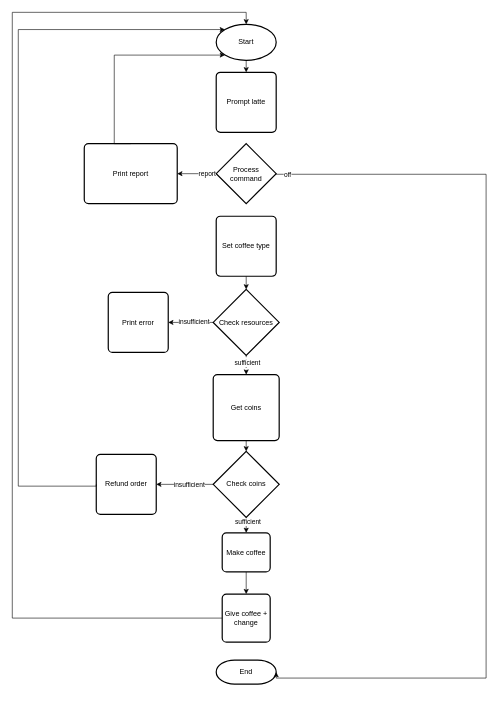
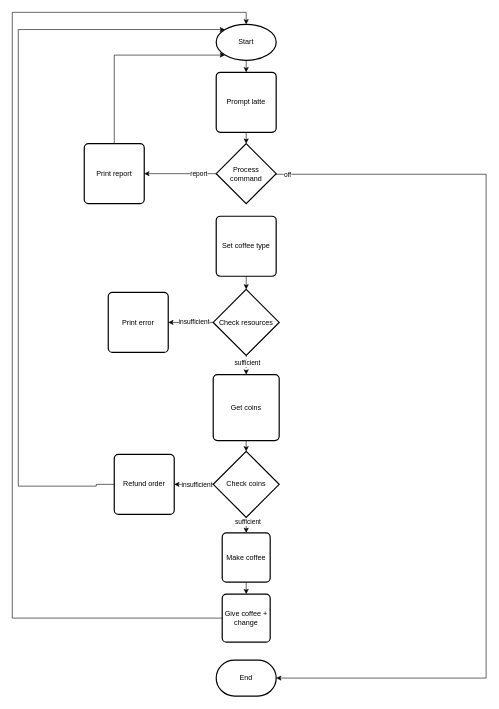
  <mxCell id="0" />
  <mxCell id="1" parent="0" />
  <mxCell id="2" value="Start" style="strokeWidth=2;html=1;shape=mxgraph.flowchart.start_1;whiteSpace=wrap;" vertex="1" parent="1"><mxGeometry x="360" y="40" width="100" height="60" as="geometry" /></mxCell>
  <mxCell id="3" value="Prompt latte" style="strokeWidth=2;html=1;shape=label;whiteSpace=wrap;rounded=1;absoluteArcSize=1;arcSize=14;" vertex="1" parent="1"><mxGeometry x="360" y="120" width="100" height="100" as="geometry" /></mxCell>
- <mxCell id="4" value="End" style="strokeWidth=2;html=1;shape=mxgraph.flowchart.terminator;whiteSpace=wrap;" vertex="1" parent="1"><mxGeometry x="360" y="1100" width="100" height="40" as="geometry" /></mxCell>
- <mxCell id="5" value="Print report" style="rounded=1;whiteSpace=wrap;html=1;absoluteArcSize=1;arcSize=14;strokeWidth=2;" vertex="1" parent="1"><mxGeometry x="140" y="239" width="155" height="100" as="geometry" /></mxCell>
+ <mxCell id="4" value="End" style="strokeWidth=2;html=1;shape=mxgraph.flowchart.terminator;whiteSpace=wrap;" vertex="1" parent="1"><mxGeometry x="360" y="1100" width="100" height="60" as="geometry" /></mxCell>
+ <mxCell id="5" value="Print report" style="rounded=1;whiteSpace=wrap;html=1;absoluteArcSize=1;arcSize=14;strokeWidth=2;" vertex="1" parent="1"><mxGeometry x="140" y="239" width="100" height="100" as="geometry" /></mxCell>
  <mxCell id="6" style="edgeStyle=orthogonalEdgeStyle;rounded=0;orthogonalLoop=1;jettySize=auto;html=1;exitX=0.5;exitY=1;exitDx=0;exitDy=0;exitPerimeter=0;entryX=0.5;entryY=0;entryDx=0;entryDy=0;entryPerimeter=0;" edge="1" parent="1" source="2" target="3"><mxGeometry relative="1" as="geometry" /></mxCell>
  <mxCell id="7" value="Set coffee type" style="rounded=1;whiteSpace=wrap;html=1;absoluteArcSize=1;arcSize=14;strokeWidth=2;shape=label;" vertex="1" parent="1"><mxGeometry x="360" y="360" width="100" height="100" as="geometry" /></mxCell>
  <mxCell id="8" style="edgeStyle=orthogonalEdgeStyle;rounded=0;orthogonalLoop=1;jettySize=auto;html=1;exitX=0;exitY=0.5;exitDx=0;exitDy=0;exitPerimeter=0;entryX=1;entryY=0.5;entryDx=0;entryDy=0;" edge="1" parent="1" source="10" target="12"><mxGeometry relative="1" as="geometry" /></mxCell>
  <mxCell id="9" value="insufficient" style="edgeLabel;html=1;align=center;verticalAlign=middle;resizable=0;points=[];" connectable="0" vertex="1" parent="8"><mxGeometry x="-0.119" y="-2" relative="1" as="geometry"><mxPoint as="offset" /></mxGeometry></mxCell>
  <mxCell id="10" value="Check resources" style="rounded=1;whiteSpace=wrap;html=1;absoluteArcSize=1;arcSize=14;strokeWidth=2;shape=mxgraph.flowchart.decision;" vertex="1" parent="1"><mxGeometry x="355" y="482" width="110" height="110" as="geometry" /></mxCell>
  <mxCell id="11" style="edgeStyle=orthogonalEdgeStyle;rounded=0;orthogonalLoop=1;jettySize=auto;html=1;exitX=0.5;exitY=1;exitDx=0;exitDy=0;entryX=0.5;entryY=0;entryDx=0;entryDy=0;entryPerimeter=0;" edge="1" parent="1" source="7" target="10"><mxGeometry relative="1" as="geometry" /></mxCell>
  <mxCell id="12" value="Print error" style="rounded=1;whiteSpace=wrap;html=1;absoluteArcSize=1;arcSize=14;strokeWidth=2;shape=label;" vertex="1" parent="1"><mxGeometry x="180" y="487" width="100" height="100" as="geometry" /></mxCell>
  <mxCell id="13" value="Get coins" style="rounded=1;whiteSpace=wrap;html=1;absoluteArcSize=1;arcSize=14;strokeWidth=2;shape=label;" vertex="1" parent="1"><mxGeometry x="355" y="624" width="110" height="110" as="geometry" /></mxCell>
  <mxCell id="14" style="edgeStyle=orthogonalEdgeStyle;rounded=0;orthogonalLoop=1;jettySize=auto;html=1;exitX=0.5;exitY=1;exitDx=0;exitDy=0;exitPerimeter=0;entryX=0.5;entryY=0;entryDx=0;entryDy=0;entryPerimeter=0;dashed=1;" edge="1" parent="1" source="10" target="13"><mxGeometry relative="1" as="geometry" /></mxCell>
  <mxCell id="15" value="sufficient" style="edgeLabel;html=1;align=center;verticalAlign=middle;resizable=0;points=[];" connectable="0" vertex="1" parent="14"><mxGeometry x="-0.244" y="1" relative="1" as="geometry"><mxPoint as="offset" /></mxGeometry></mxCell>
  <mxCell id="16" style="edgeStyle=orthogonalEdgeStyle;rounded=0;orthogonalLoop=1;jettySize=auto;html=1;exitX=0;exitY=0.5;exitDx=0;exitDy=0;exitPerimeter=0;entryX=1;entryY=0.5;entryDx=0;entryDy=0;" edge="1" parent="1" source="20" target="22"><mxGeometry relative="1" as="geometry" /></mxCell>
  <mxCell id="17" value="insufficient" style="edgeLabel;html=1;align=center;verticalAlign=middle;resizable=0;points=[];" connectable="0" vertex="1" parent="16"><mxGeometry x="-0.137" relative="1" as="geometry"><mxPoint as="offset" /></mxGeometry></mxCell>
  <mxCell id="18" style="edgeStyle=orthogonalEdgeStyle;rounded=0;orthogonalLoop=1;jettySize=auto;html=1;exitX=0.5;exitY=1;exitDx=0;exitDy=0;exitPerimeter=0;entryX=0.5;entryY=0;entryDx=0;entryDy=0;" edge="1" parent="1" source="20" target="32"><mxGeometry relative="1" as="geometry" /></mxCell>
  <mxCell id="19" value="sufficient" style="edgeLabel;html=1;align=center;verticalAlign=middle;resizable=0;points=[];" connectable="0" vertex="1" parent="18"><mxGeometry x="-0.462" y="2" relative="1" as="geometry"><mxPoint as="offset" /></mxGeometry></mxCell>
  <mxCell id="20" value="Check coins" style="rounded=1;whiteSpace=wrap;html=1;absoluteArcSize=1;arcSize=14;strokeWidth=2;shape=mxgraph.flowchart.decision;" vertex="1" parent="1"><mxGeometry x="355" y="752" width="110" height="110" as="geometry" /></mxCell>
  <mxCell id="21" style="edgeStyle=orthogonalEdgeStyle;rounded=0;orthogonalLoop=1;jettySize=auto;html=1;exitX=0.5;exitY=1;exitDx=0;exitDy=0;entryX=0.5;entryY=0;entryDx=0;entryDy=0;entryPerimeter=0;" edge="1" parent="1" source="13" target="20"><mxGeometry relative="1" as="geometry" /></mxCell>
- <mxCell id="22" value="Refund order" style="rounded=1;whiteSpace=wrap;html=1;absoluteArcSize=1;arcSize=14;strokeWidth=2;shape=label;" vertex="1" parent="1"><mxGeometry x="160" y="757" width="100" height="100" as="geometry" /></mxCell>
+ <mxCell id="22" value="Refund order" style="rounded=1;whiteSpace=wrap;html=1;absoluteArcSize=1;arcSize=14;strokeWidth=2;shape=label;" vertex="1" parent="1"><mxGeometry x="190" y="757" width="100" height="100" as="geometry" /></mxCell>
  <mxCell id="23" style="edgeStyle=orthogonalEdgeStyle;rounded=0;orthogonalLoop=1;jettySize=auto;html=1;exitX=0;exitY=0.5;exitDx=0;exitDy=0;exitPerimeter=0;entryX=1;entryY=0.5;entryDx=0;entryDy=0;" edge="1" parent="1" source="25" target="5"><mxGeometry relative="1" as="geometry" /></mxCell>
  <mxCell id="24" value="report" style="edgeLabel;html=1;align=center;verticalAlign=middle;resizable=0;points=[];" connectable="0" vertex="1" parent="23"><mxGeometry x="-0.5" y="-1" relative="1" as="geometry"><mxPoint as="offset" /></mxGeometry></mxCell>
  <mxCell id="25" value="Process command" style="strokeWidth=2;html=1;shape=mxgraph.flowchart.decision;whiteSpace=wrap;" vertex="1" parent="1"><mxGeometry x="360" y="239" width="100" height="100" as="geometry" /></mxCell>
+ <mxCell id="26" style="edgeStyle=orthogonalEdgeStyle;rounded=0;orthogonalLoop=1;jettySize=auto;html=1;exitX=0.5;exitY=1;exitDx=0;exitDy=0;entryX=0.5;entryY=0;entryDx=0;entryDy=0;entryPerimeter=0;" edge="1" parent="1" source="3" target="25"><mxGeometry relative="1" as="geometry" /></mxCell>
  <mxCell id="27" style="edgeStyle=orthogonalEdgeStyle;rounded=0;orthogonalLoop=1;jettySize=auto;html=1;exitX=1;exitY=0.5;exitDx=0;exitDy=0;exitPerimeter=0;entryX=1;entryY=0.5;entryDx=0;entryDy=0;entryPerimeter=0;" edge="1" parent="1" source="25" target="4"><mxGeometry relative="1" as="geometry"><Array as="points"><mxPoint x="460" y="290" /><mxPoint x="810" y="290" /><mxPoint x="810" y="1130" /></Array></mxGeometry></mxCell>
  <mxCell id="28" value="off" style="edgeLabel;html=1;align=center;verticalAlign=middle;resizable=0;points=[];" connectable="0" vertex="1" parent="27"><mxGeometry x="-0.975" relative="1" as="geometry"><mxPoint as="offset" /></mxGeometry></mxCell>
  <mxCell id="29" style="edgeStyle=orthogonalEdgeStyle;rounded=0;orthogonalLoop=1;jettySize=auto;html=1;exitX=0;exitY=0.5;exitDx=0;exitDy=0;entryX=0.145;entryY=0.145;entryDx=0;entryDy=0;entryPerimeter=0;" edge="1" parent="1" source="22" target="2"><mxGeometry relative="1" as="geometry"><Array as="points"><mxPoint x="160" y="810" /><mxPoint x="30" y="810" /><mxPoint x="30" y="49" /></Array></mxGeometry></mxCell>
  <mxCell id="30" style="edgeStyle=orthogonalEdgeStyle;rounded=0;orthogonalLoop=1;jettySize=auto;html=1;exitX=0.5;exitY=0;exitDx=0;exitDy=0;entryX=0.145;entryY=0.855;entryDx=0;entryDy=0;entryPerimeter=0;" edge="1" parent="1" source="5" target="2"><mxGeometry relative="1" as="geometry"><Array as="points"><mxPoint x="190" y="91" /></Array></mxGeometry></mxCell>
  <mxCell id="31" style="edgeStyle=orthogonalEdgeStyle;rounded=0;orthogonalLoop=1;jettySize=auto;html=1;exitX=0.5;exitY=1;exitDx=0;exitDy=0;entryX=0.5;entryY=0;entryDx=0;entryDy=0;" edge="1" parent="1" source="32" target="33"><mxGeometry relative="1" as="geometry" /></mxCell>
- <mxCell id="32" value="Make coffee" style="rounded=1;whiteSpace=wrap;html=1;absoluteArcSize=1;arcSize=14;strokeWidth=2;shape=label;" vertex="1" parent="1"><mxGeometry x="370" y="888" width="80" height="65" as="geometry" /></mxCell>
+ <mxCell id="32" value="Make coffee" style="rounded=1;whiteSpace=wrap;html=1;absoluteArcSize=1;arcSize=14;strokeWidth=2;shape=label;" vertex="1" parent="1"><mxGeometry x="370" y="888" width="80" height="82" as="geometry" /></mxCell>
  <mxCell id="33" value="Give coffee + change" style="rounded=1;whiteSpace=wrap;html=1;absoluteArcSize=1;arcSize=14;strokeWidth=2;shape=label;" vertex="1" parent="1"><mxGeometry x="370" y="990" width="80" height="80" as="geometry" /></mxCell>
  <mxCell id="34" style="edgeStyle=orthogonalEdgeStyle;rounded=0;orthogonalLoop=1;jettySize=auto;html=1;exitX=0;exitY=0.5;exitDx=0;exitDy=0;entryX=0.5;entryY=0;entryDx=0;entryDy=0;entryPerimeter=0;" edge="1" parent="1" source="33" target="2"><mxGeometry relative="1" as="geometry"><Array as="points"><mxPoint x="20" y="1030" /><mxPoint x="20" y="20" /><mxPoint x="410" y="20" /></Array></mxGeometry></mxCell>
